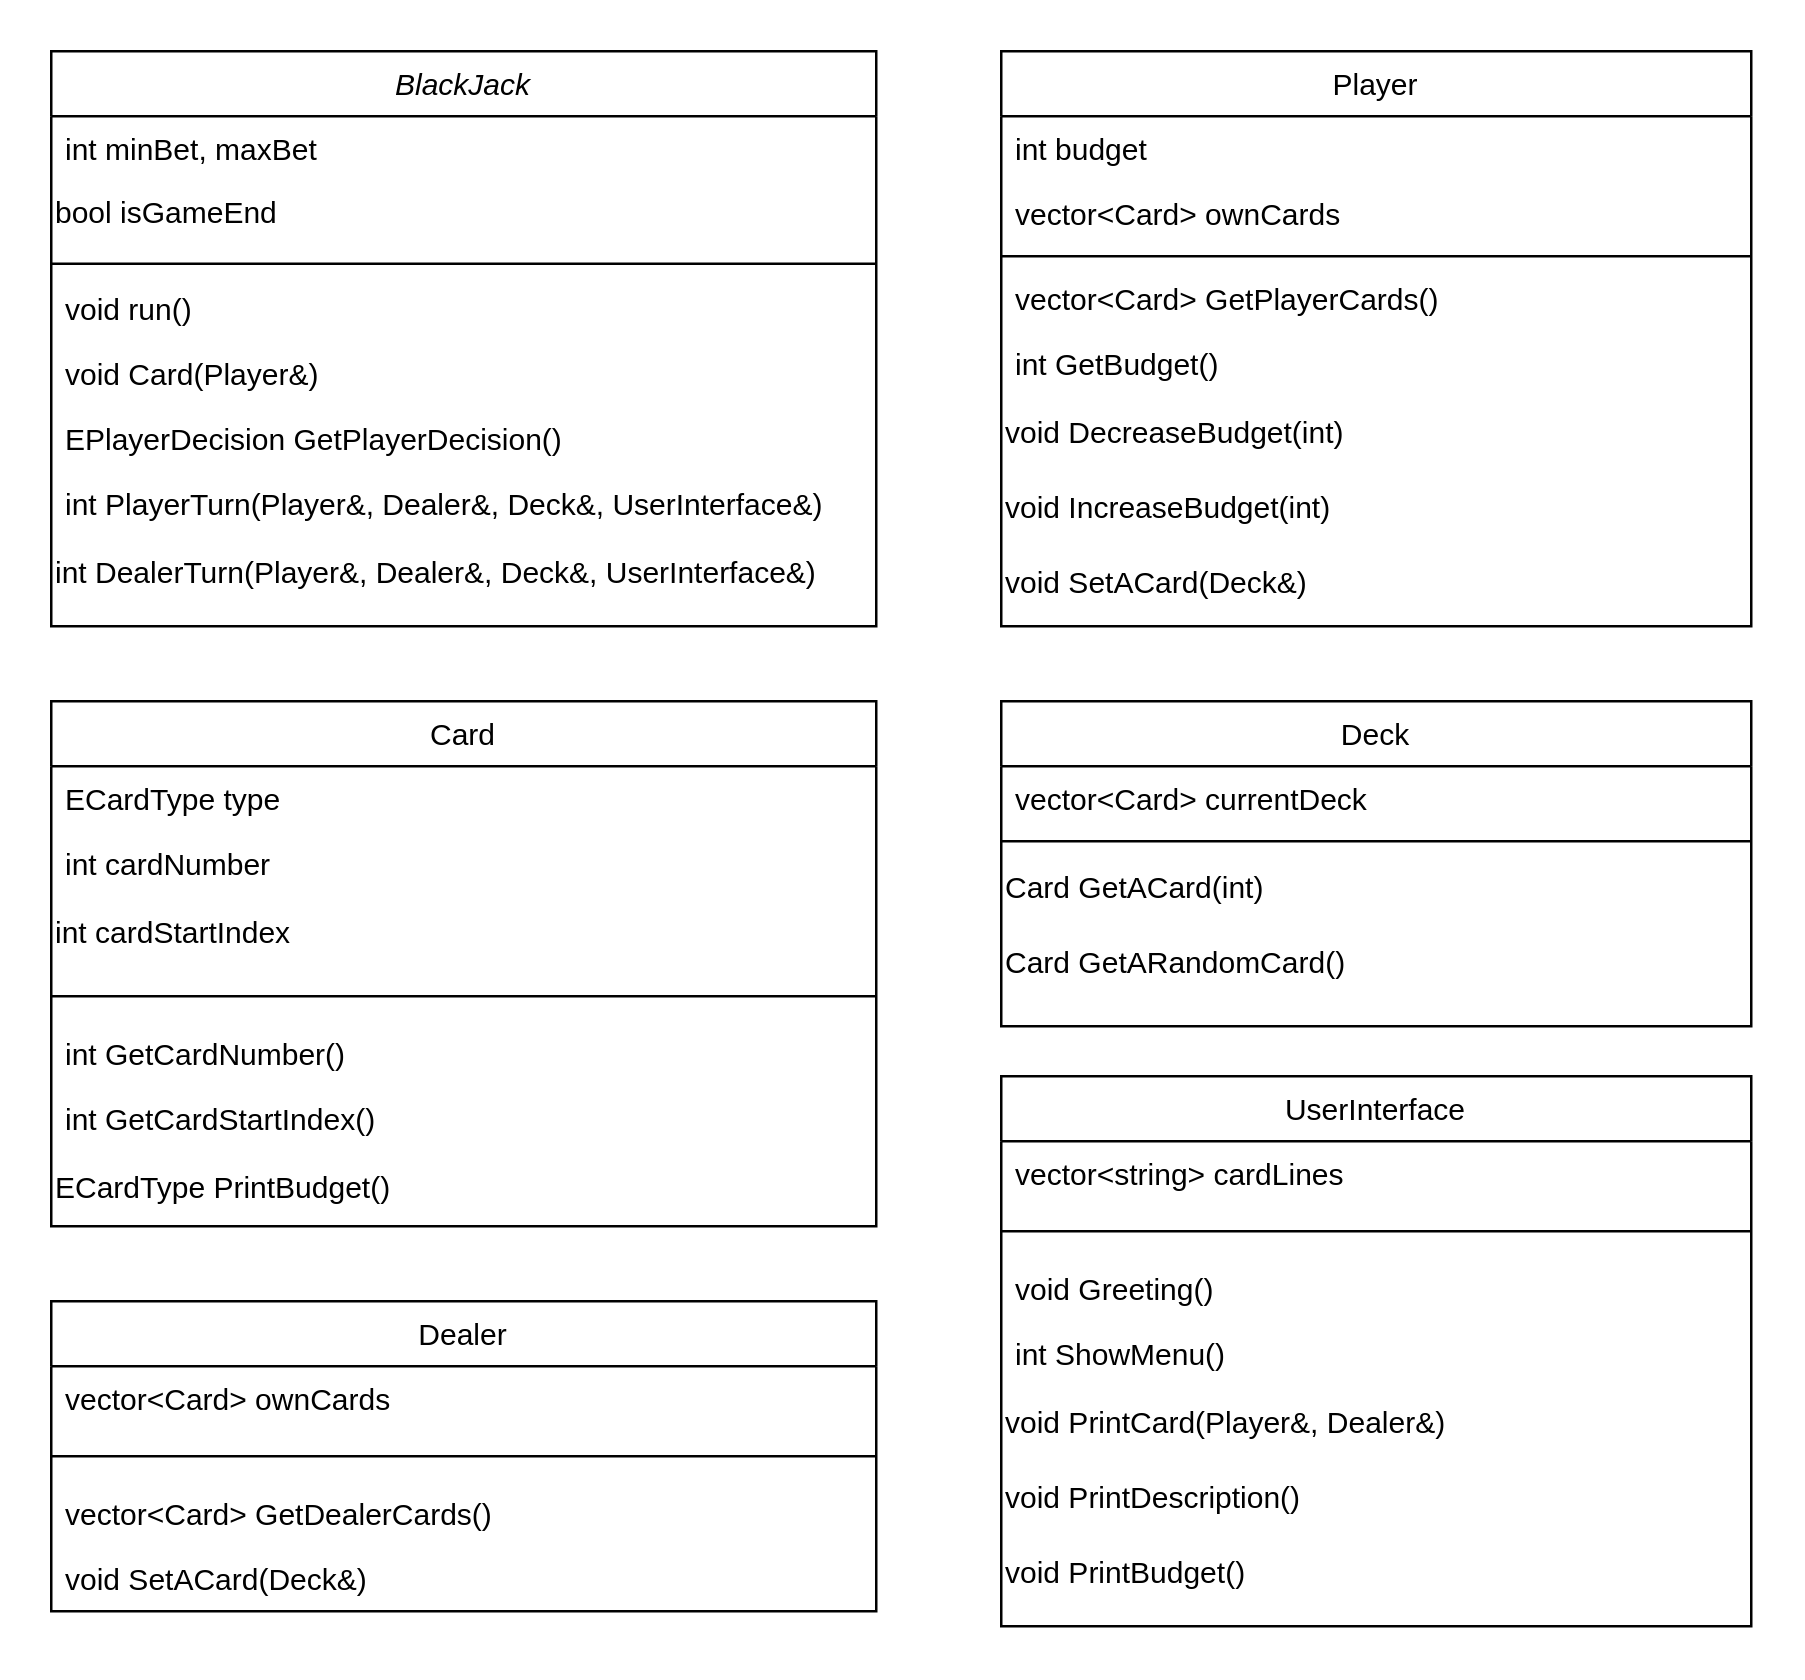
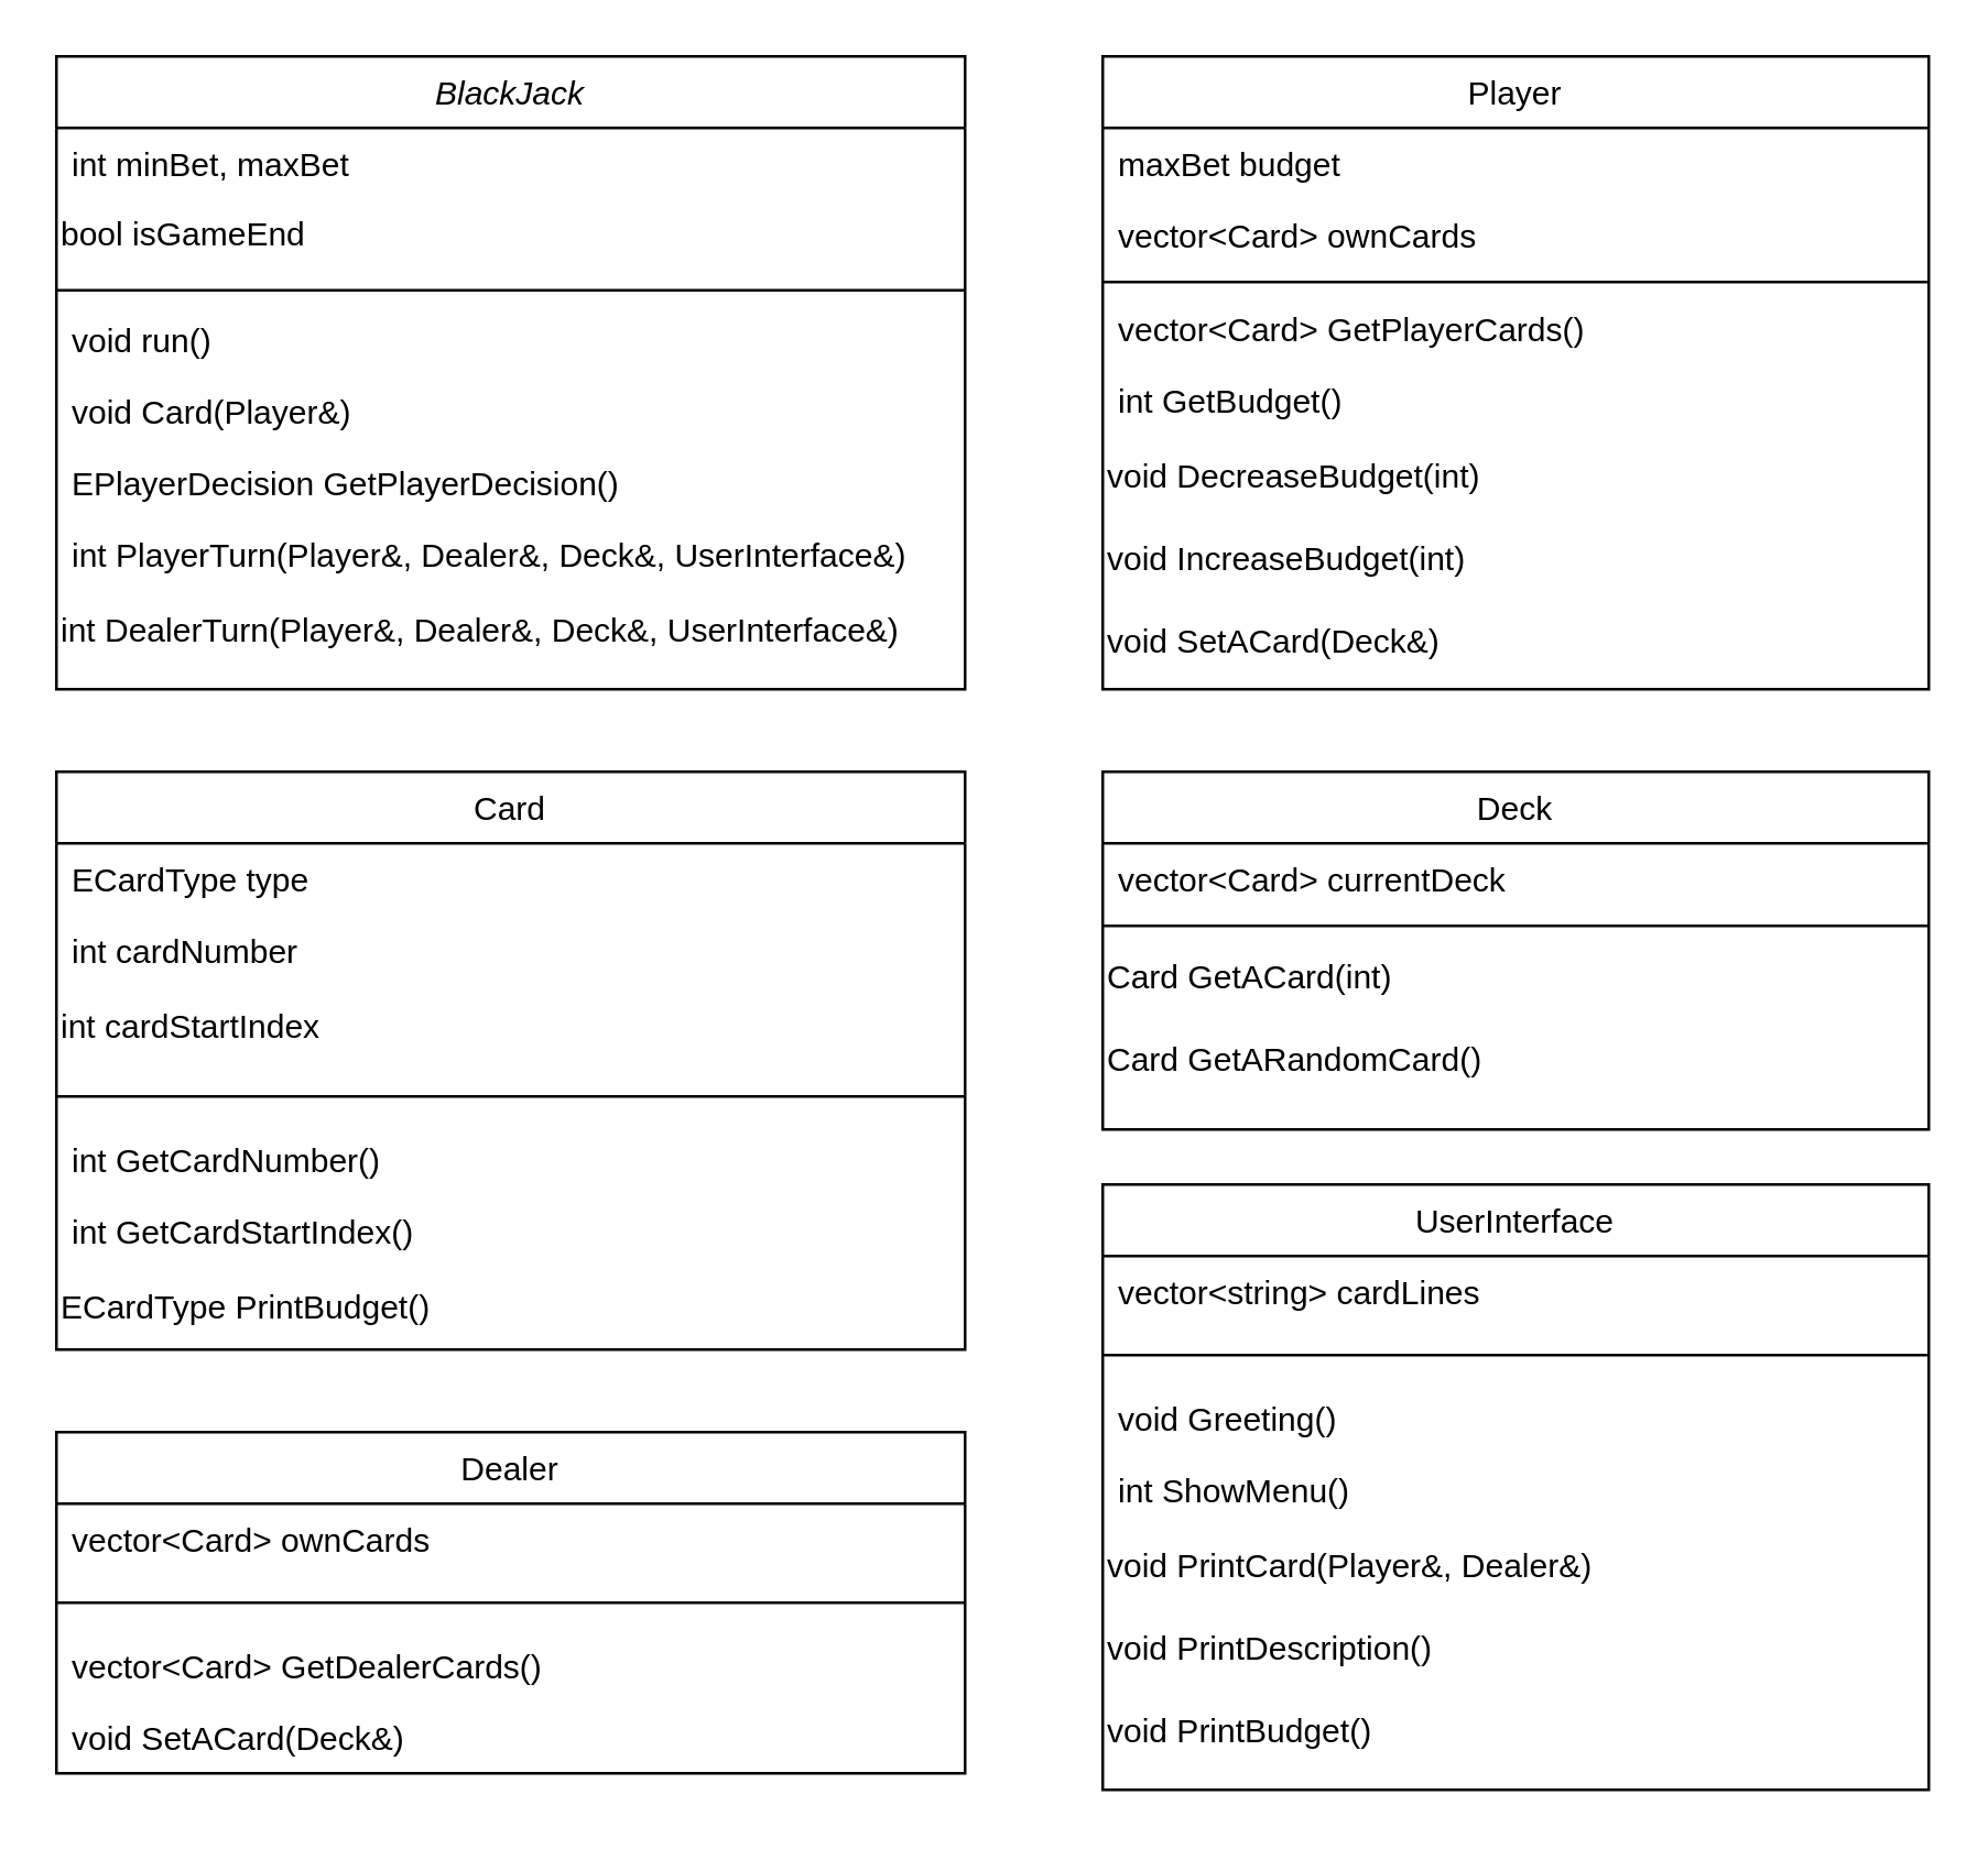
  <mxCell id="0" />
  <mxCell id="1" parent="0" />
  <mxCell id="2" value="BlackJack" style="swimlane;fontStyle=2;align=center;verticalAlign=top;childLayout=stackLayout;horizontal=1;startSize=26;horizontalStack=0;resizeParent=1;resizeLast=0;collapsible=1;marginBottom=0;rounded=0;shadow=0;strokeWidth=1;" parent="1" vertex="1"><mxGeometry x="20" y="20" width="330" height="230" as="geometry"><mxRectangle x="230" y="140" width="160" height="26" as="alternateBounds" /></mxGeometry></mxCell>
  <mxCell id="3" value="int minBet, maxBet" style="text;align=left;verticalAlign=top;spacingLeft=4;spacingRight=4;overflow=hidden;rotatable=0;points=[[0,0.5],[1,0.5]];portConstraint=eastwest;" parent="2" vertex="1"><mxGeometry y="26" width="330" height="24" as="geometry" /></mxCell>
  <mxCell id="4" value="bool isGameEnd" style="text;html=1;align=left;verticalAlign=middle;resizable=0;points=[];autosize=1;strokeColor=none;fillColor=none;" vertex="1" parent="2"><mxGeometry y="50" width="330" height="30" as="geometry" /></mxCell>
  <mxCell id="5" value="" style="line;html=1;strokeWidth=1;align=left;verticalAlign=middle;spacingTop=-1;spacingLeft=3;spacingRight=3;rotatable=0;labelPosition=right;points=[];portConstraint=eastwest;" parent="2" vertex="1"><mxGeometry y="80" width="330" height="10" as="geometry" /></mxCell>
  <mxCell id="6" value="void run()&#10;" style="text;align=left;verticalAlign=top;spacingLeft=4;spacingRight=4;overflow=hidden;rotatable=0;points=[[0,0.5],[1,0.5]];portConstraint=eastwest;" parent="2" vertex="1"><mxGeometry y="90" width="330" height="26" as="geometry" /></mxCell>
  <mxCell id="7" value="void Card(Player&amp;)" style="text;align=left;verticalAlign=top;spacingLeft=4;spacingRight=4;overflow=hidden;rotatable=0;points=[[0,0.5],[1,0.5]];portConstraint=eastwest;rounded=0;shadow=0;html=0;" parent="2" vertex="1"><mxGeometry y="116" width="330" height="26" as="geometry" /></mxCell>
  <mxCell id="8" value="EPlayerDecision GetPlayerDecision()" style="text;align=left;verticalAlign=top;spacingLeft=4;spacingRight=4;overflow=hidden;rotatable=0;points=[[0,0.5],[1,0.5]];portConstraint=eastwest;rounded=0;shadow=0;html=0;" vertex="1" parent="2"><mxGeometry y="142" width="330" height="26" as="geometry" /></mxCell>
  <mxCell id="9" value="int PlayerTurn(Player&amp;, Dealer&amp;, Deck&amp;, UserInterface&amp;)" style="text;align=left;verticalAlign=top;spacingLeft=4;spacingRight=4;overflow=hidden;rotatable=0;points=[[0,0.5],[1,0.5]];portConstraint=eastwest;rounded=0;shadow=0;html=0;" vertex="1" parent="2"><mxGeometry y="168" width="330" height="26" as="geometry" /></mxCell>
  <mxCell id="10" value="int DealerTurn(Player&amp;amp;, Dealer&amp;amp;, Deck&amp;amp;, UserInterface&amp;amp;)" style="text;html=1;align=left;verticalAlign=middle;resizable=0;points=[];autosize=1;strokeColor=none;fillColor=none;" vertex="1" parent="2"><mxGeometry y="194" width="330" height="30" as="geometry" /></mxCell>
  <mxCell id="11" value="Card" style="swimlane;fontStyle=0;align=center;verticalAlign=top;childLayout=stackLayout;horizontal=1;startSize=26;horizontalStack=0;resizeParent=1;resizeLast=0;collapsible=1;marginBottom=0;rounded=0;shadow=0;strokeWidth=1;" parent="1" vertex="1"><mxGeometry x="20" y="280" width="330" height="210" as="geometry"><mxRectangle x="130" y="380" width="160" height="26" as="alternateBounds" /></mxGeometry></mxCell>
  <mxCell id="12" value="ECardType type" style="text;align=left;verticalAlign=top;spacingLeft=4;spacingRight=4;overflow=hidden;rotatable=0;points=[[0,0.5],[1,0.5]];portConstraint=eastwest;" parent="11" vertex="1"><mxGeometry y="26" width="330" height="26" as="geometry" /></mxCell>
  <mxCell id="13" value="int cardNumber" style="text;align=left;verticalAlign=top;spacingLeft=4;spacingRight=4;overflow=hidden;rotatable=0;points=[[0,0.5],[1,0.5]];portConstraint=eastwest;rounded=0;shadow=0;html=0;" parent="11" vertex="1"><mxGeometry y="52" width="330" height="26" as="geometry" /></mxCell>
  <mxCell id="14" value="int cardStartIndex" style="text;html=1;align=left;verticalAlign=middle;resizable=0;points=[];autosize=1;strokeColor=none;fillColor=none;" vertex="1" parent="11"><mxGeometry y="78" width="330" height="30" as="geometry" /></mxCell>
  <mxCell id="15" value="" style="line;html=1;strokeWidth=1;align=left;verticalAlign=middle;spacingTop=-1;spacingLeft=3;spacingRight=3;rotatable=0;labelPosition=right;points=[];portConstraint=eastwest;" parent="11" vertex="1"><mxGeometry y="108" width="330" height="20" as="geometry" /></mxCell>
  <mxCell id="16" value="int GetCardNumber()" style="text;align=left;verticalAlign=top;spacingLeft=4;spacingRight=4;overflow=hidden;rotatable=0;points=[[0,0.5],[1,0.5]];portConstraint=eastwest;fontStyle=0" parent="11" vertex="1"><mxGeometry y="128" width="330" height="26" as="geometry" /></mxCell>
  <mxCell id="17" value="int GetCardStartIndex()" style="text;align=left;verticalAlign=top;spacingLeft=4;spacingRight=4;overflow=hidden;rotatable=0;points=[[0,0.5],[1,0.5]];portConstraint=eastwest;" parent="11" vertex="1"><mxGeometry y="154" width="330" height="26" as="geometry" /></mxCell>
  <mxCell id="18" value="ECardType PrintBudget()" style="text;html=1;align=left;verticalAlign=middle;resizable=0;points=[];autosize=1;strokeColor=none;fillColor=none;" vertex="1" parent="11"><mxGeometry y="180" width="330" height="30" as="geometry" /></mxCell>
  <mxCell id="19" value="Deck" style="swimlane;fontStyle=0;align=center;verticalAlign=top;childLayout=stackLayout;horizontal=1;startSize=26;horizontalStack=0;resizeParent=1;resizeLast=0;collapsible=1;marginBottom=0;rounded=0;shadow=0;strokeWidth=1;" parent="1" vertex="1"><mxGeometry x="400" y="280" width="300" height="130" as="geometry"><mxRectangle x="340" y="380" width="170" height="26" as="alternateBounds" /></mxGeometry></mxCell>
  <mxCell id="20" value="vector&lt;Card&gt; currentDeck" style="text;align=left;verticalAlign=top;spacingLeft=4;spacingRight=4;overflow=hidden;rotatable=0;points=[[0,0.5],[1,0.5]];portConstraint=eastwest;" parent="19" vertex="1"><mxGeometry y="26" width="300" height="26" as="geometry" /></mxCell>
  <mxCell id="21" value="" style="line;html=1;strokeWidth=1;align=left;verticalAlign=middle;spacingTop=-1;spacingLeft=3;spacingRight=3;rotatable=0;labelPosition=right;points=[];portConstraint=eastwest;" parent="19" vertex="1"><mxGeometry y="52" width="300" height="8" as="geometry" /></mxCell>
  <mxCell id="22" value="Card GetACard(int)" style="text;html=1;align=left;verticalAlign=middle;resizable=0;points=[];autosize=1;strokeColor=none;fillColor=none;" vertex="1" parent="19"><mxGeometry y="60" width="300" height="30" as="geometry" /></mxCell>
  <mxCell id="23" value="Card GetARandomCard()" style="text;html=1;align=left;verticalAlign=middle;resizable=0;points=[];autosize=1;strokeColor=none;fillColor=none;" vertex="1" parent="19"><mxGeometry y="90" width="300" height="30" as="geometry" /></mxCell>
  <mxCell id="24" value="Player" style="swimlane;fontStyle=0;align=center;verticalAlign=top;childLayout=stackLayout;horizontal=1;startSize=26;horizontalStack=0;resizeParent=1;resizeLast=0;collapsible=1;marginBottom=0;rounded=0;shadow=0;strokeWidth=1;" parent="1" vertex="1"><mxGeometry x="400" y="20" width="300" height="230" as="geometry"><mxRectangle x="550" y="140" width="160" height="26" as="alternateBounds" /></mxGeometry></mxCell>
- <mxCell id="25" value="int budget" style="text;align=left;verticalAlign=top;spacingLeft=4;spacingRight=4;overflow=hidden;rotatable=0;points=[[0,0.5],[1,0.5]];portConstraint=eastwest;" parent="24" vertex="1"><mxGeometry y="26" width="300" height="26" as="geometry" /></mxCell>
+ <mxCell id="25" value="maxBet budget" style="text;align=left;verticalAlign=top;spacingLeft=4;spacingRight=4;overflow=hidden;rotatable=0;points=[[0,0.5],[1,0.5]];portConstraint=eastwest;" parent="24" vertex="1"><mxGeometry y="26" width="300" height="26" as="geometry" /></mxCell>
  <mxCell id="26" value="vector&lt;Card&gt; ownCards" style="text;align=left;verticalAlign=top;spacingLeft=4;spacingRight=4;overflow=hidden;rotatable=0;points=[[0,0.5],[1,0.5]];portConstraint=eastwest;rounded=0;shadow=0;html=0;" parent="24" vertex="1"><mxGeometry y="52" width="300" height="26" as="geometry" /></mxCell>
  <mxCell id="27" value="" style="line;html=1;strokeWidth=1;align=left;verticalAlign=middle;spacingTop=-1;spacingLeft=3;spacingRight=3;rotatable=0;labelPosition=right;points=[];portConstraint=eastwest;" parent="24" vertex="1"><mxGeometry y="78" width="300" height="8" as="geometry" /></mxCell>
  <mxCell id="28" value="vector&lt;Card&gt; GetPlayerCards()" style="text;align=left;verticalAlign=top;spacingLeft=4;spacingRight=4;overflow=hidden;rotatable=0;points=[[0,0.5],[1,0.5]];portConstraint=eastwest;" parent="24" vertex="1"><mxGeometry y="86" width="300" height="26" as="geometry" /></mxCell>
  <mxCell id="29" value="int GetBudget()" style="text;align=left;verticalAlign=top;spacingLeft=4;spacingRight=4;overflow=hidden;rotatable=0;points=[[0,0.5],[1,0.5]];portConstraint=eastwest;" parent="24" vertex="1"><mxGeometry y="112" width="300" height="26" as="geometry" /></mxCell>
  <mxCell id="30" value="&lt;div style=&quot;&quot;&gt;&lt;span style=&quot;background-color: initial;&quot;&gt;void DecreaseBudget(int)&lt;/span&gt;&lt;/div&gt;" style="text;html=1;align=left;verticalAlign=middle;resizable=0;points=[];autosize=1;strokeColor=none;fillColor=none;" vertex="1" parent="24"><mxGeometry y="138" width="300" height="30" as="geometry" /></mxCell>
  <mxCell id="31" value="void IncreaseBudget(int)" style="text;html=1;align=left;verticalAlign=middle;resizable=0;points=[];autosize=1;strokeColor=none;fillColor=none;" vertex="1" parent="24"><mxGeometry y="168" width="300" height="30" as="geometry" /></mxCell>
  <mxCell id="32" value="void SetACard(Deck&amp;amp;)" style="text;html=1;align=left;verticalAlign=middle;resizable=0;points=[];autosize=1;strokeColor=none;fillColor=none;" vertex="1" parent="24"><mxGeometry y="198" width="300" height="30" as="geometry" /></mxCell>
  <mxCell id="33" value="Dealer" style="swimlane;fontStyle=0;align=center;verticalAlign=top;childLayout=stackLayout;horizontal=1;startSize=26;horizontalStack=0;resizeParent=1;resizeLast=0;collapsible=1;marginBottom=0;rounded=0;shadow=0;strokeWidth=1;" vertex="1" parent="1"><mxGeometry x="20" y="520" width="330" height="124" as="geometry"><mxRectangle x="130" y="380" width="160" height="26" as="alternateBounds" /></mxGeometry></mxCell>
  <mxCell id="34" value="vector&lt;Card&gt; ownCards" style="text;align=left;verticalAlign=top;spacingLeft=4;spacingRight=4;overflow=hidden;rotatable=0;points=[[0,0.5],[1,0.5]];portConstraint=eastwest;" vertex="1" parent="33"><mxGeometry y="26" width="330" height="26" as="geometry" /></mxCell>
  <mxCell id="35" value="" style="line;html=1;strokeWidth=1;align=left;verticalAlign=middle;spacingTop=-1;spacingLeft=3;spacingRight=3;rotatable=0;labelPosition=right;points=[];portConstraint=eastwest;" vertex="1" parent="33"><mxGeometry y="52" width="330" height="20" as="geometry" /></mxCell>
  <mxCell id="36" value="vector&lt;Card&gt; GetDealerCards()" style="text;align=left;verticalAlign=top;spacingLeft=4;spacingRight=4;overflow=hidden;rotatable=0;points=[[0,0.5],[1,0.5]];portConstraint=eastwest;fontStyle=0" vertex="1" parent="33"><mxGeometry y="72" width="330" height="26" as="geometry" /></mxCell>
  <mxCell id="37" value="void SetACard(Deck&amp;)" style="text;align=left;verticalAlign=top;spacingLeft=4;spacingRight=4;overflow=hidden;rotatable=0;points=[[0,0.5],[1,0.5]];portConstraint=eastwest;" vertex="1" parent="33"><mxGeometry y="98" width="330" height="26" as="geometry" /></mxCell>
  <mxCell id="38" value="UserInterface" style="swimlane;fontStyle=0;align=center;verticalAlign=top;childLayout=stackLayout;horizontal=1;startSize=26;horizontalStack=0;resizeParent=1;resizeLast=0;collapsible=1;marginBottom=0;rounded=0;shadow=0;strokeWidth=1;" vertex="1" parent="1"><mxGeometry x="400" y="430" width="300" height="220" as="geometry"><mxRectangle x="130" y="380" width="160" height="26" as="alternateBounds" /></mxGeometry></mxCell>
  <mxCell id="39" value="vector&lt;string&gt; cardLines" style="text;align=left;verticalAlign=top;spacingLeft=4;spacingRight=4;overflow=hidden;rotatable=0;points=[[0,0.5],[1,0.5]];portConstraint=eastwest;rounded=0;shadow=0;html=0;" vertex="1" parent="38"><mxGeometry y="26" width="300" height="26" as="geometry" /></mxCell>
  <mxCell id="40" value="" style="line;html=1;strokeWidth=1;align=left;verticalAlign=middle;spacingTop=-1;spacingLeft=3;spacingRight=3;rotatable=0;labelPosition=right;points=[];portConstraint=eastwest;" vertex="1" parent="38"><mxGeometry y="52" width="300" height="20" as="geometry" /></mxCell>
  <mxCell id="41" value="void Greeting()" style="text;align=left;verticalAlign=top;spacingLeft=4;spacingRight=4;overflow=hidden;rotatable=0;points=[[0,0.5],[1,0.5]];portConstraint=eastwest;fontStyle=0" vertex="1" parent="38"><mxGeometry y="72" width="300" height="26" as="geometry" /></mxCell>
  <mxCell id="42" value="int ShowMenu()" style="text;align=left;verticalAlign=top;spacingLeft=4;spacingRight=4;overflow=hidden;rotatable=0;points=[[0,0.5],[1,0.5]];portConstraint=eastwest;" vertex="1" parent="38"><mxGeometry y="98" width="300" height="26" as="geometry" /></mxCell>
  <mxCell id="43" value="void PrintCard(Player&amp;amp;, Dealer&amp;amp;)" style="text;html=1;align=left;verticalAlign=middle;resizable=0;points=[];autosize=1;strokeColor=none;fillColor=none;" vertex="1" parent="38"><mxGeometry y="124" width="300" height="30" as="geometry" /></mxCell>
  <mxCell id="44" value="void PrintDescription()" style="text;html=1;align=left;verticalAlign=middle;resizable=0;points=[];autosize=1;strokeColor=none;fillColor=none;" vertex="1" parent="38"><mxGeometry y="154" width="300" height="30" as="geometry" /></mxCell>
  <mxCell id="45" value="void PrintBudget()" style="text;html=1;align=left;verticalAlign=middle;resizable=0;points=[];autosize=1;strokeColor=none;fillColor=none;" vertex="1" parent="38"><mxGeometry y="184" width="300" height="30" as="geometry" /></mxCell>
